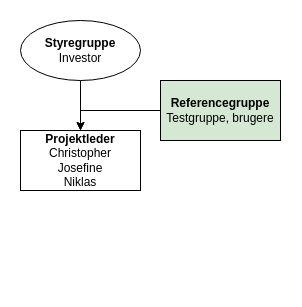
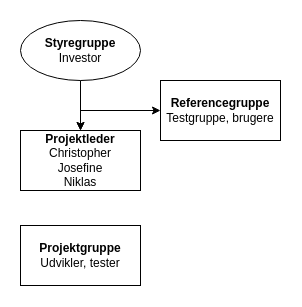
  <mxCell id="0" />
  <mxCell id="1" parent="0" />
  <mxCell id="2" value="" style="edgeStyle=orthogonalEdgeStyle;rounded=0;orthogonalLoop=1;jettySize=auto;html=1;" parent="1" source="5" target="7" edge="1"><mxGeometry relative="1" as="geometry" /></mxCell>
  <mxCell id="3" value="" style="edgeStyle=orthogonalEdgeStyle;rounded=0;orthogonalLoop=1;jettySize=auto;html=1;" parent="1" source="5" target="7" edge="1"><mxGeometry relative="1" as="geometry" /></mxCell>
- <mxCell id="4" value="" style="edgeStyle=orthogonalEdgeStyle;rounded=0;orthogonalLoop=1;jettySize=auto;html=1;endArrow=none;" parent="1" source="5" target="6" edge="1"><mxGeometry relative="1" as="geometry"><Array as="points"><mxPoint x="80" y="110" /></Array></mxGeometry></mxCell>
+ <mxCell id="4" value="" style="edgeStyle=orthogonalEdgeStyle;rounded=0;orthogonalLoop=1;jettySize=auto;html=1;" parent="1" source="5" target="6" edge="1"><mxGeometry relative="1" as="geometry"><Array as="points"><mxPoint x="80" y="110" /></Array></mxGeometry></mxCell>
  <mxCell id="5" value="&lt;b&gt;Styregruppe&lt;/b&gt;&lt;br&gt;Investor" style="ellipse;whiteSpace=wrap;html=1;" parent="1" vertex="1"><mxGeometry x="20" y="20" width="120" height="60" as="geometry" /></mxCell>
- <mxCell id="6" value="&lt;b&gt;Referencegruppe&lt;/b&gt;&lt;br&gt;Testgruppe, brugere" style="rounded=0;whiteSpace=wrap;html=1;fillColor=#d5e8d4;" parent="1" vertex="1"><mxGeometry x="160" y="80" width="120" height="60" as="geometry" /></mxCell>
+ <mxCell id="6" value="&lt;b&gt;Referencegruppe&lt;/b&gt;&lt;br&gt;Testgruppe, brugere" style="rounded=0;whiteSpace=wrap;html=1;" parent="1" vertex="1"><mxGeometry x="160" y="80" width="120" height="60" as="geometry" /></mxCell>
  <mxCell id="7" value="&lt;b&gt;Projektleder&lt;/b&gt;&lt;br&gt;Christopher&lt;br&gt;Josefine&lt;br&gt;Niklas" style="rounded=0;whiteSpace=wrap;html=1;" parent="1" vertex="1"><mxGeometry x="20" y="130" width="120" height="60" as="geometry" /></mxCell>
+ <mxCell id="8" value="&lt;b&gt;Projektgruppe&lt;/b&gt;&lt;br&gt;Udvikler, tester" style="rounded=0;whiteSpace=wrap;html=1;" parent="1" vertex="1"><mxGeometry x="20" y="225" width="120" height="60" as="geometry" /></mxCell>
